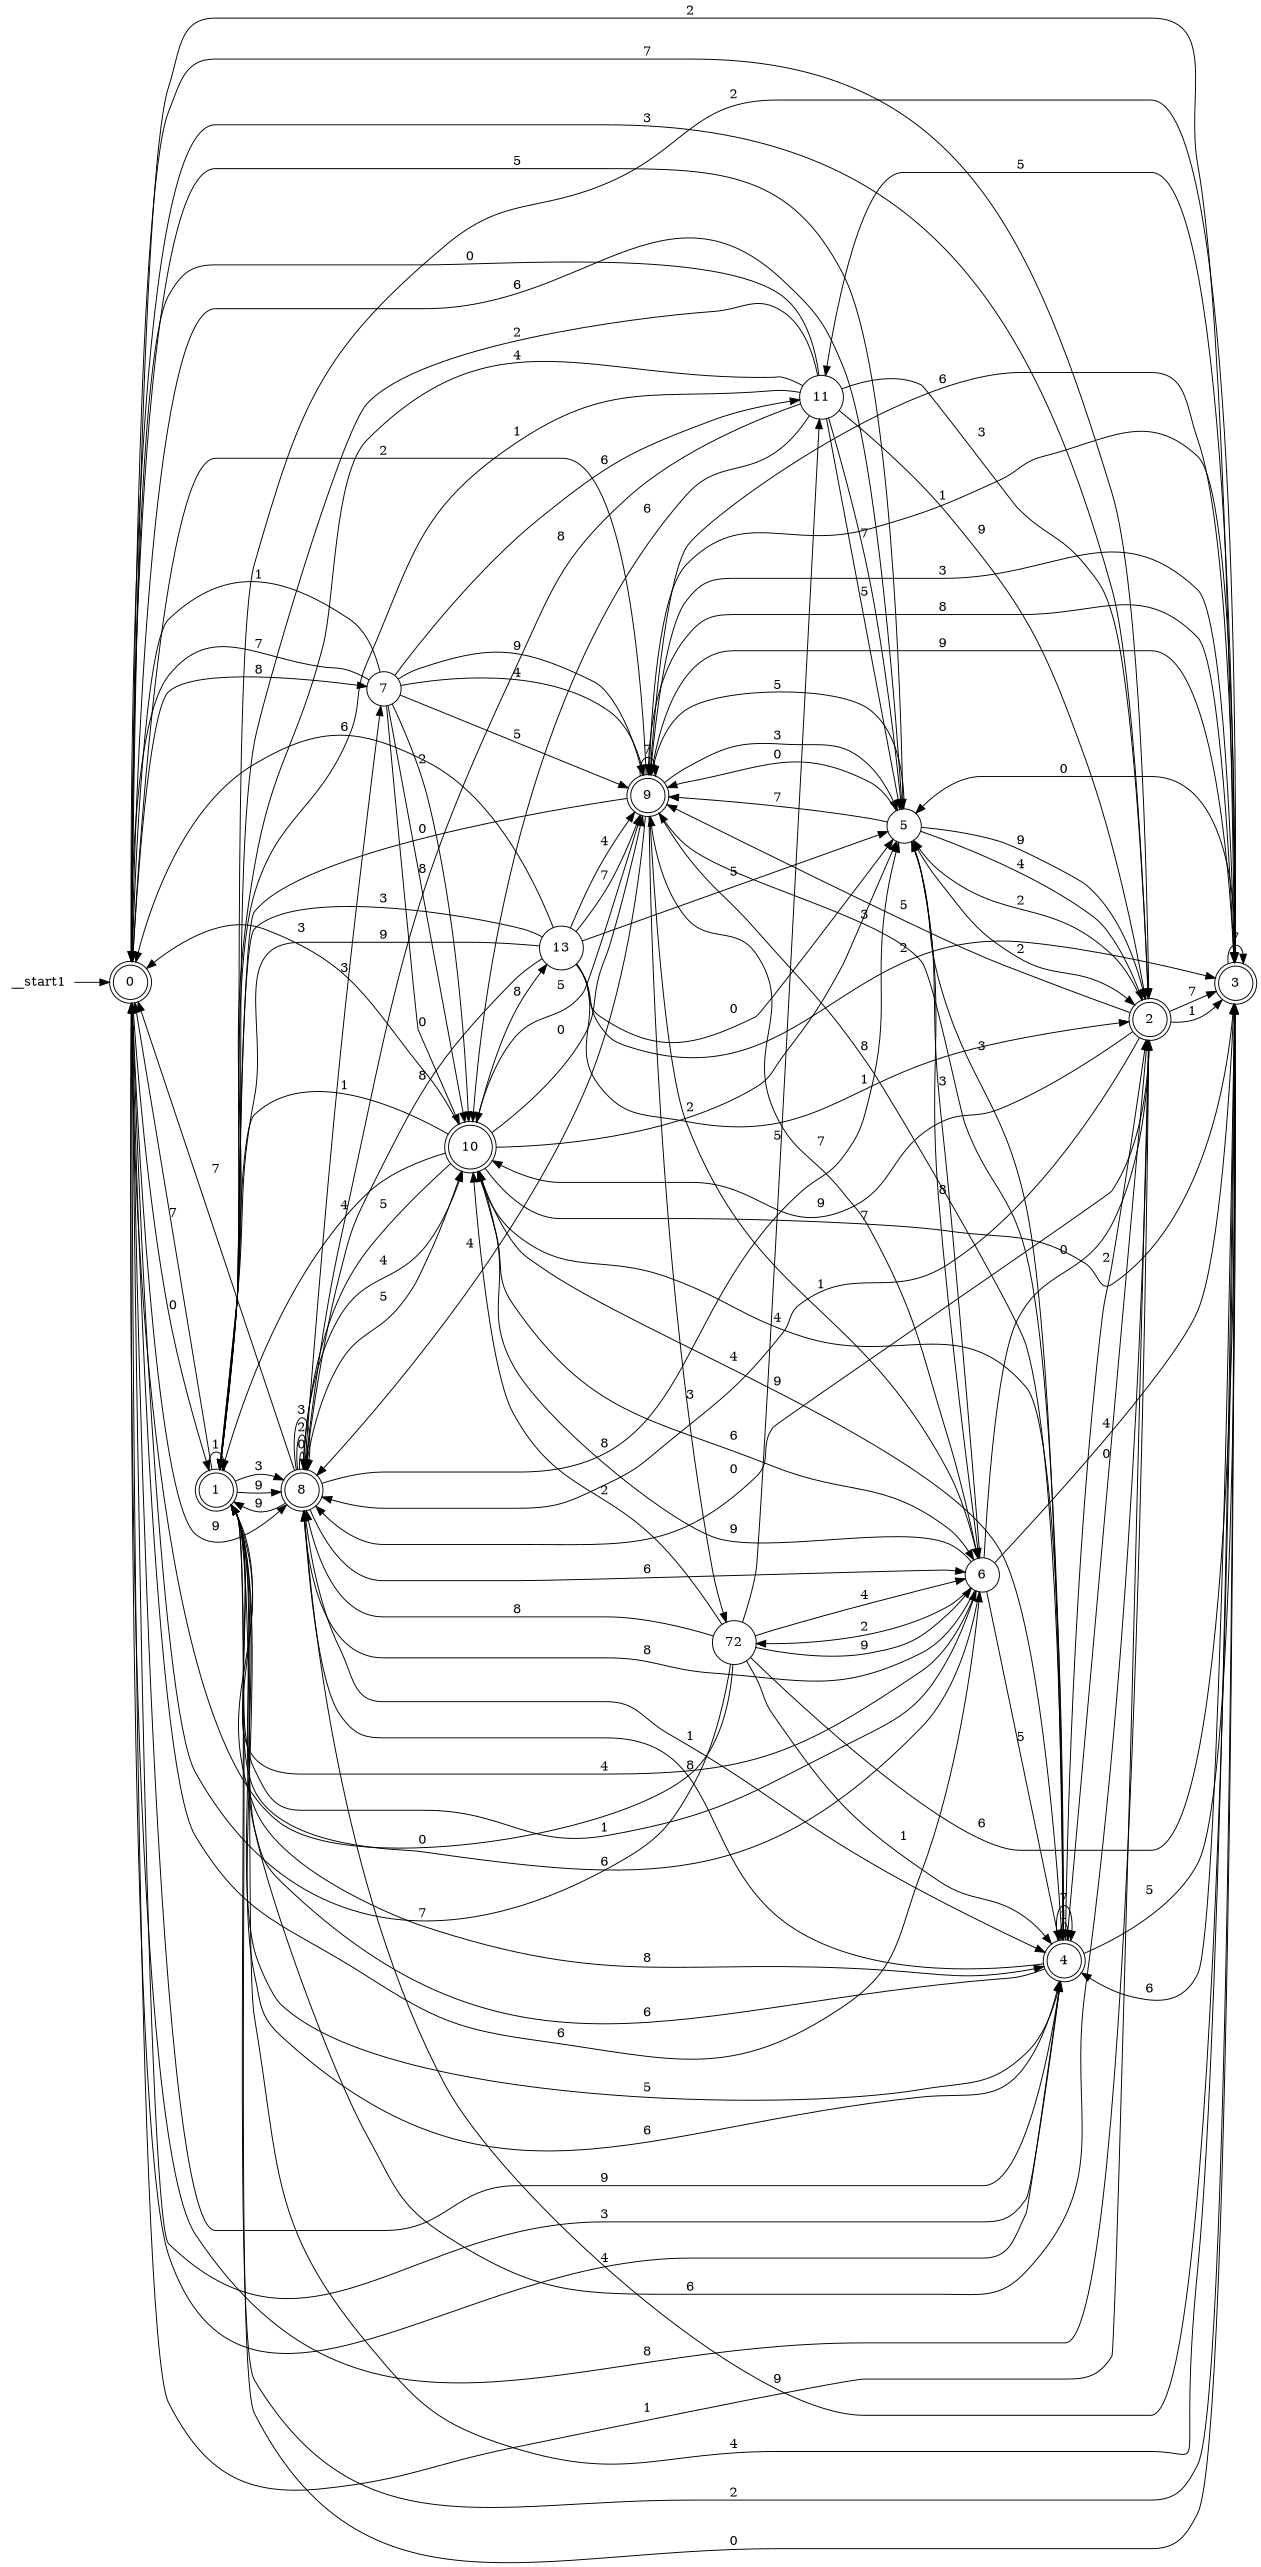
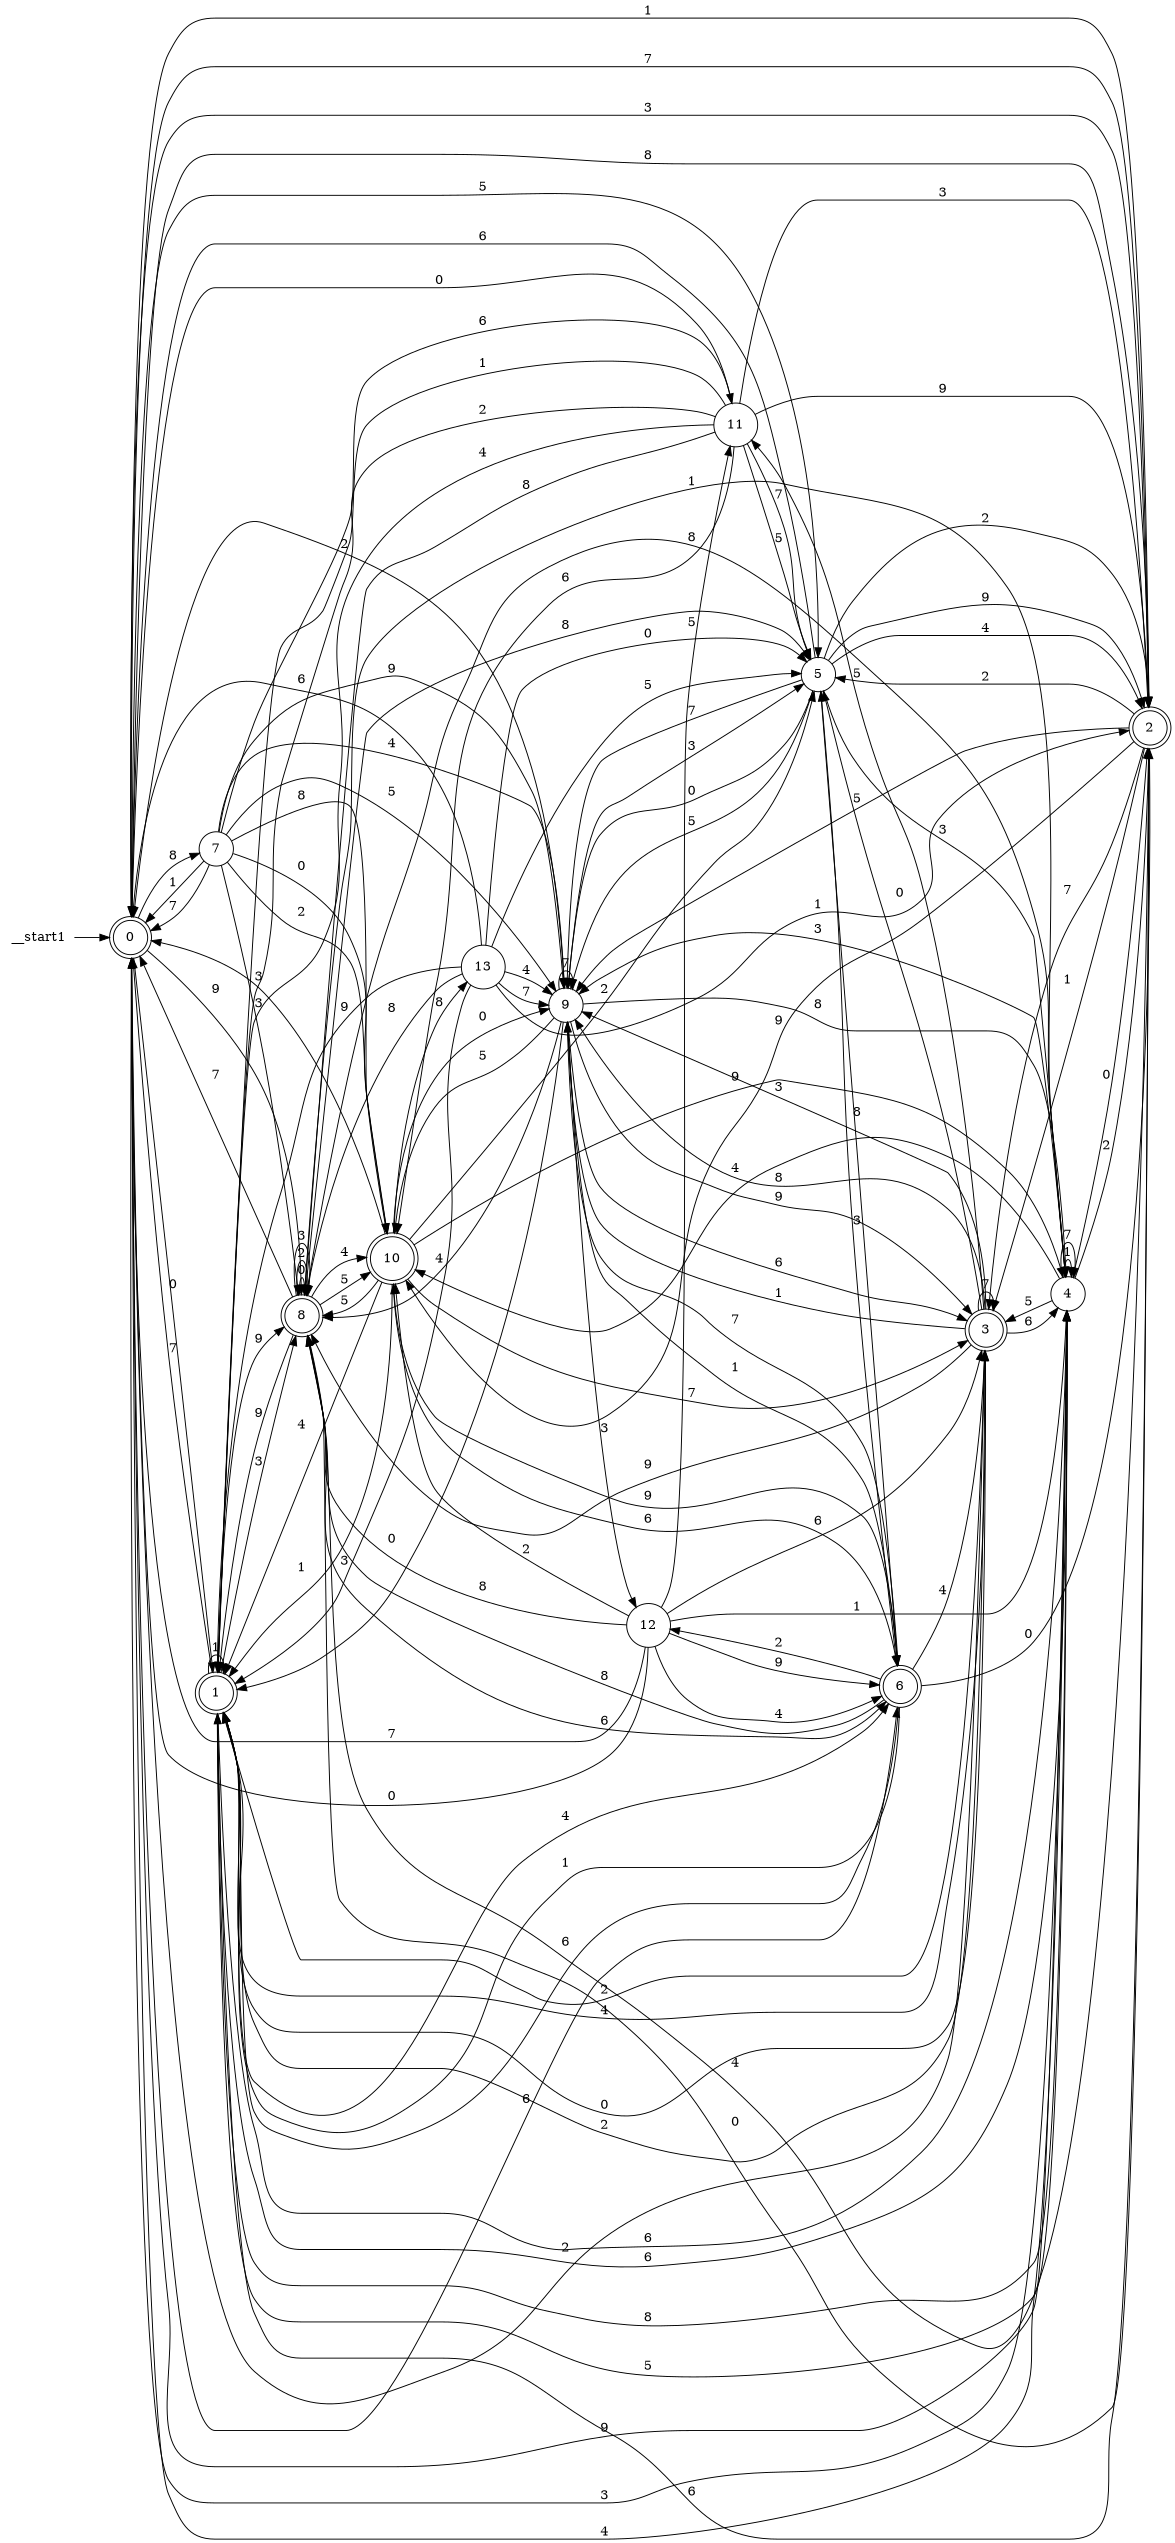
  digraph {
    rankdir=LR
    node [shape=doublecircle]
    n1 [label=0]
    n2 [label=1]
    n3 [label=2]
    n4 [label=3]
-   n5 [label=4]
+   n5 [label=4 shape=circle]
    n6 [label=5 shape=circle]
-   n7 [label=6 shape=circle]
+   n7 [label=6]
    n8 [label=7 shape=circle]
    n9 [label=8]
-   n10 [label=9]
+   n10 [label=9 shape=circle]
    n11 [label=10]
    n12 [label=11 shape=circle]
-   n13 [label=72 shape=circle]
+   n13 [label=12 shape=circle]
    n14 [label=13 shape=circle]
    n15 [height=0 label=__start1 shape=none width=0]
    n1 -> n2 [label=0]
    n1 -> n3 [label=1]
    n1 -> n3 [label=7]
    n1 -> n4 [label=2]
    n1 -> n5 [label=3]
    n1 -> n5 [label=4]
    n1 -> n6 [label=5]
    n1 -> n7 [label=6]
    n1 -> n8 [label=8]
    n1 -> n9 [label=9]
    n2 -> n1 [label=7]
    n2 -> n2 [label=1]
    n2 -> n4 [label=0]
    n2 -> n4 [label=2]
    n2 -> n5 [label=5]
    n2 -> n5 [label=6]
    n2 -> n5 [label=8]
    n2 -> n7 [label=4]
    n2 -> n9 [label=3]
    n2 -> n9 [label=9]
    n3 -> n1 [label=3]
    n3 -> n1 [label=8]
    n3 -> n2 [label=6]
    n3 -> n4 [label=1]
    n3 -> n4 [label=7]
    n3 -> n6 [label=2]
    n3 -> n9 [label=0]
    n3 -> n9 [label=4]
    n3 -> n10 [label=5]
    n3 -> n11 [label=9]
    n4 -> n2 [label=2]
    n4 -> n2 [label=4]
    n4 -> n4 [label=7]
    n4 -> n5 [label=6]
    n4 -> n6 [label=0]
    n4 -> n9 [label=9]
    n4 -> n10 [label=1]
    n4 -> n10 [label=3]
    n4 -> n10 [label=8]
    n4 -> n12 [label=5]
    n5 -> n1 [label=9]
    n5 -> n2 [label=6]
    n5 -> n3 [label=0]
    n5 -> n3 [label=2]
    n5 -> n4 [label=5]
    n5 -> n5 [label=1]
    n5 -> n5 [label=7]
    n5 -> n9 [label=8]
    n5 -> n10 [label=3]
    n5 -> n11 [label=4]
    n6 -> n1 [label=6]
    n6 -> n3 [label=2]
    n6 -> n3 [label=4]
    n6 -> n3 [label=9]
    n6 -> n5 [label=3]
    n6 -> n7 [label=8]
    n6 -> n10 [label=0]
    n6 -> n10 [label=5]
    n6 -> n10 [label=7]
    n7 -> n2 [label=1]
    n7 -> n2 [label=6]
    n7 -> n3 [label=0]
    n7 -> n4 [label=4]
-   n7 -> n5 [label=5]
    n7 -> n6 [label=3]
    n7 -> n9 [label=8]
    n7 -> n10 [label=7]
    n7 -> n11 [label=9]
    n7 -> n13 [label=2]
    n8 -> n1 [label=1]
    n8 -> n1 [label=7]
-   n9 -> n8 [label=3]
+   n8 -> n9 [label=3]
    n8 -> n10 [label=4]
    n8 -> n10 [label=5]
    n8 -> n10 [label=9]
    n8 -> n11 [label=0]
    n8 -> n11 [label=2]
    n8 -> n11 [label=8]
    n8 -> n12 [label=6]
    n9 -> n1 [label=7]
    n9 -> n2 [label=9]
    n9 -> n5 [label=1]
    n9 -> n6 [label=8]
    n9 -> n7 [label=6]
    n9 -> n9 [label=0]
    n9 -> n9 [label=2]
    n9 -> n9 [label=3]
    n9 -> n11 [label=4]
    n9 -> n11 [label=5]
    n10 -> n1 [label=2]
    n10 -> n2 [label=0]
    n10 -> n4 [label=6]
    n10 -> n4 [label=9]
    n10 -> n5 [label=8]
    n10 -> n6 [label=3]
    n10 -> n7 [label=1]
    n10 -> n9 [label=4]
    n10 -> n10 [label=7]
    n10 -> n11 [label=5]
    n10 -> n13 [label=3]
    n11 -> n1 [label=3]
    n11 -> n2 [label=1]
    n11 -> n2 [label=4]
    n11 -> n4 [label=7]
    n11 -> n5 [label=9]
    n11 -> n6 [label=2]
    n11 -> n7 [label=6]
    n11 -> n9 [label=5]
    n11 -> n10 [label=0]
    n11 -> n14 [label=8]
    n12 -> n1 [label=0]
    n12 -> n2 [label=1]
    n12 -> n2 [label=2]
    n12 -> n2 [label=4]
    n12 -> n3 [label=3]
    n12 -> n3 [label=9]
    n12 -> n6 [label=5]
    n12 -> n6 [label=7]
    n12 -> n9 [label=8]
    n12 -> n11 [label=6]
    n13 -> n1 [label=0]
    n13 -> n1 [label=7]
    n13 -> n4 [label=6]
    n13 -> n5 [label=1]
    n13 -> n7 [label=4]
    n13 -> n7 [label=9]
    n13 -> n9 [label=8]
    n13 -> n11 [label=2]
    n13 -> n12 [label=5]
    n14 -> n1 [label=6]
    n14 -> n2 [label=3]
    n14 -> n2 [label=9]
    n14 -> n3 [label=1]
-   n14 -> n4 [label=2]
    n14 -> n6 [label=0]
    n14 -> n6 [label=5]
    n14 -> n9 [label=8]
    n14 -> n10 [label=4]
    n14 -> n10 [label=7]
    n15 -> n1
  }
